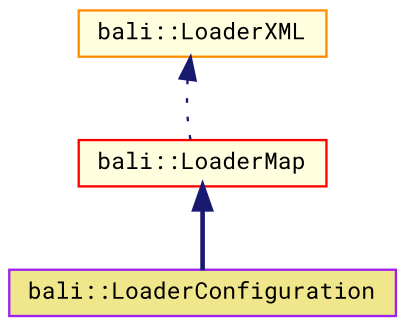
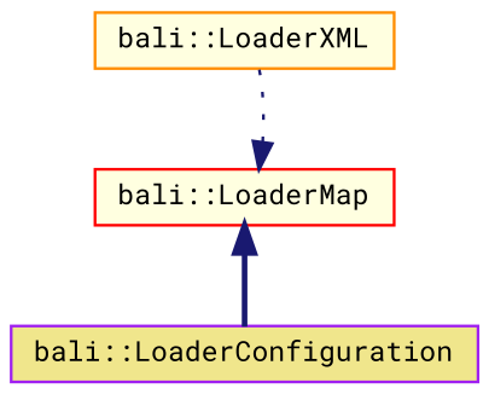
  digraph {
    fontname="Roboto Mono"
    rankdir=TB
    node [fillcolor=lightyellow fontname="Roboto Mono" fontsize=10 shape=record style=filled]
    edge [color=midnightblue dir=back fontname="Roboto Mono" fontsize=10 labelfontname=Helvetica labelfontsize=10]
    n1 [color=darkorange height=0.2 label="bali::LoaderXML" width=0.4]
    n2 [color=red height=0.2 label="bali::LoaderMap" width=0.4]
    n3 [color=purple fillcolor=khaki height=0.2 label="bali::LoaderConfiguration" width=0.4]
-   n1 -> n2 [style=dotted]
+   n2 -> n1 [style=dotted]
    n2 -> n3 [style=bold]
  }
